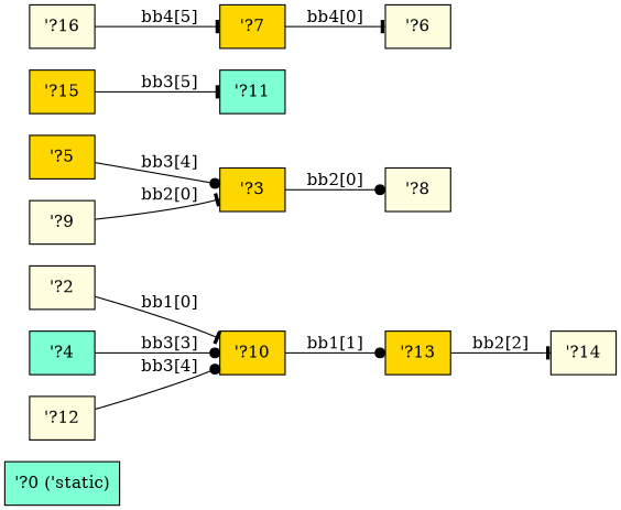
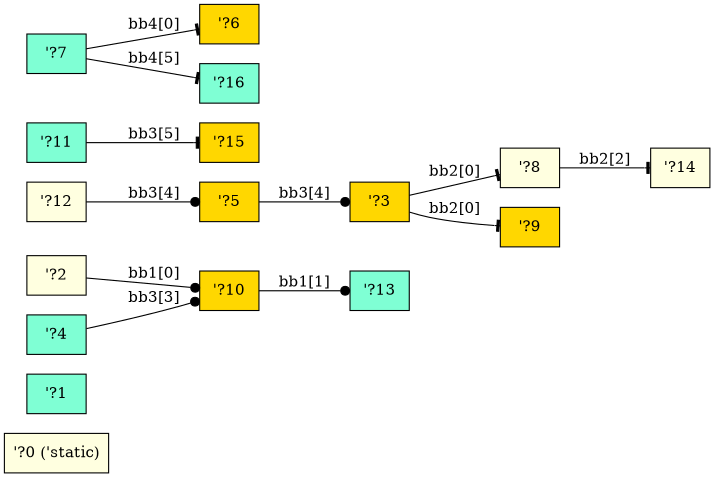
  digraph {
    rankdir=LR
    node [fillcolor=lightyellow shape=box style=filled]
    edge [arrowhead=dot]
-   n1 [fillcolor=aquamarine label="\'?0 (\'static)"]
+   n1 [label="\'?0 (\'static)"]
+   n2 [fillcolor=aquamarine label="\'?1"]
    n3 [label="\'?2"]
    n4 [fillcolor=gold label="\'?10"]
-   n5 [fillcolor=gold label="\'?13"]
+   n5 [fillcolor=aquamarine label="\'?13"]
    n6 [fillcolor=gold label="\'?3"]
    n7 [label="\'?8"]
    n8 [label="\'?14"]
    n9 [fillcolor=aquamarine label="\'?4"]
    n10 [label="\'?12"]
    n11 [fillcolor=gold label="\'?5"]
    n12 [fillcolor=aquamarine label="\'?11"]
    n13 [fillcolor=gold label="\'?15"]
-   n14 [label="\'?6"]
-   n15 [fillcolor=gold label="\'?7"]
-   n16 [label="\'?16"]
-   n17 [label="\'?9"]
-   n3 -> n4 [arrowhead=tee label="bb1[0]"]
+   n14 [fillcolor=gold label="\'?6"]
+   n15 [fillcolor=aquamarine label="\'?7"]
+   n16 [fillcolor=aquamarine label="\'?16"]
+   n17 [fillcolor=gold label="\'?9"]
+   n3 -> n4 [label="bb1[0]"]
    n4 -> n5 [label="bb1[1]"]
-   n6 -> n7 [label="bb2[0]"]
-   n5 -> n8 [arrowhead=tee label="bb2[2]"]
+   n6 -> n7 [arrowhead=tee label="bb2[0]"]
+   n7 -> n8 [arrowhead=tee label="bb2[2]"]
    n9 -> n4 [label="bb3[3]"]
-   n10 -> n4 [label="bb3[4]"]
+   n10 -> n11 [label="bb3[4]"]
    n11 -> n6 [label="bb3[4]"]
-   n13 -> n12 [arrowhead=tee label="bb3[5]"]
+   n12 -> n13 [arrowhead=tee label="bb3[5]"]
    n15 -> n14 [arrowhead=tee label="bb4[0]"]
-   n16 -> n15 [arrowhead=tee label="bb4[5]"]
-   n17 -> n6 [arrowhead=tee label="bb2[0]"]
+   n15 -> n16 [arrowhead=tee label="bb4[5]"]
+   n6 -> n17 [arrowhead=tee label="bb2[0]"]
  }
